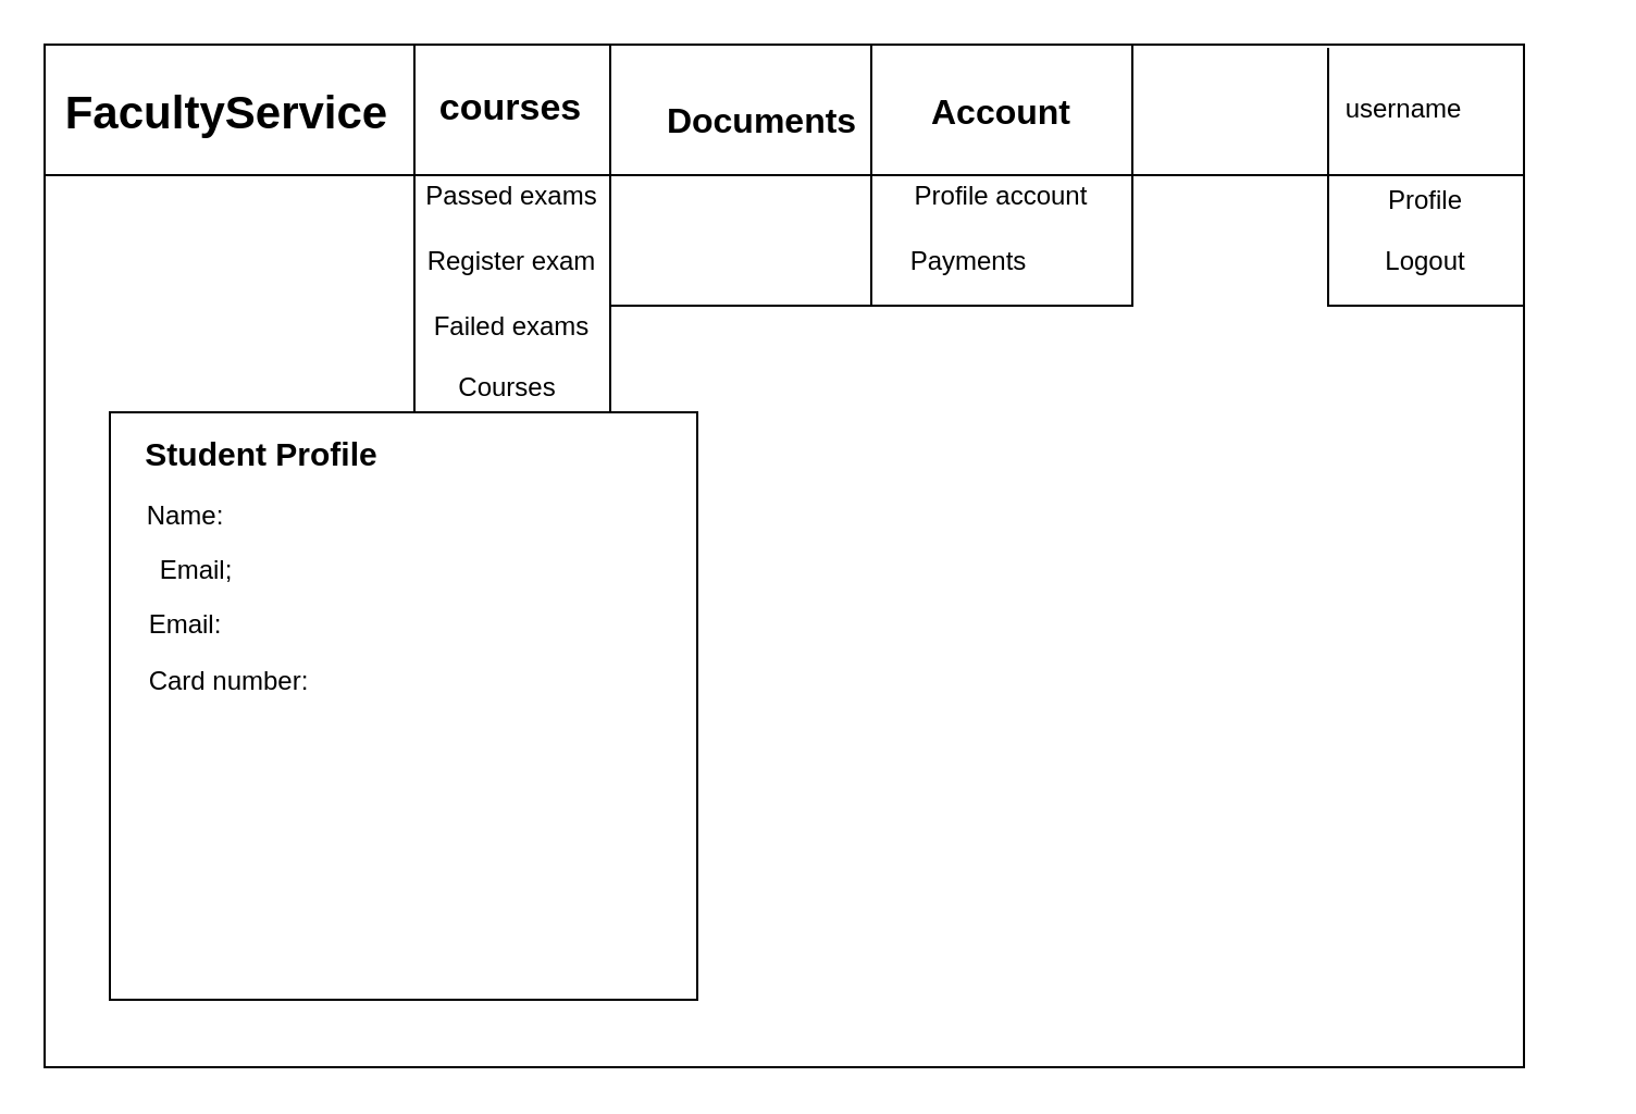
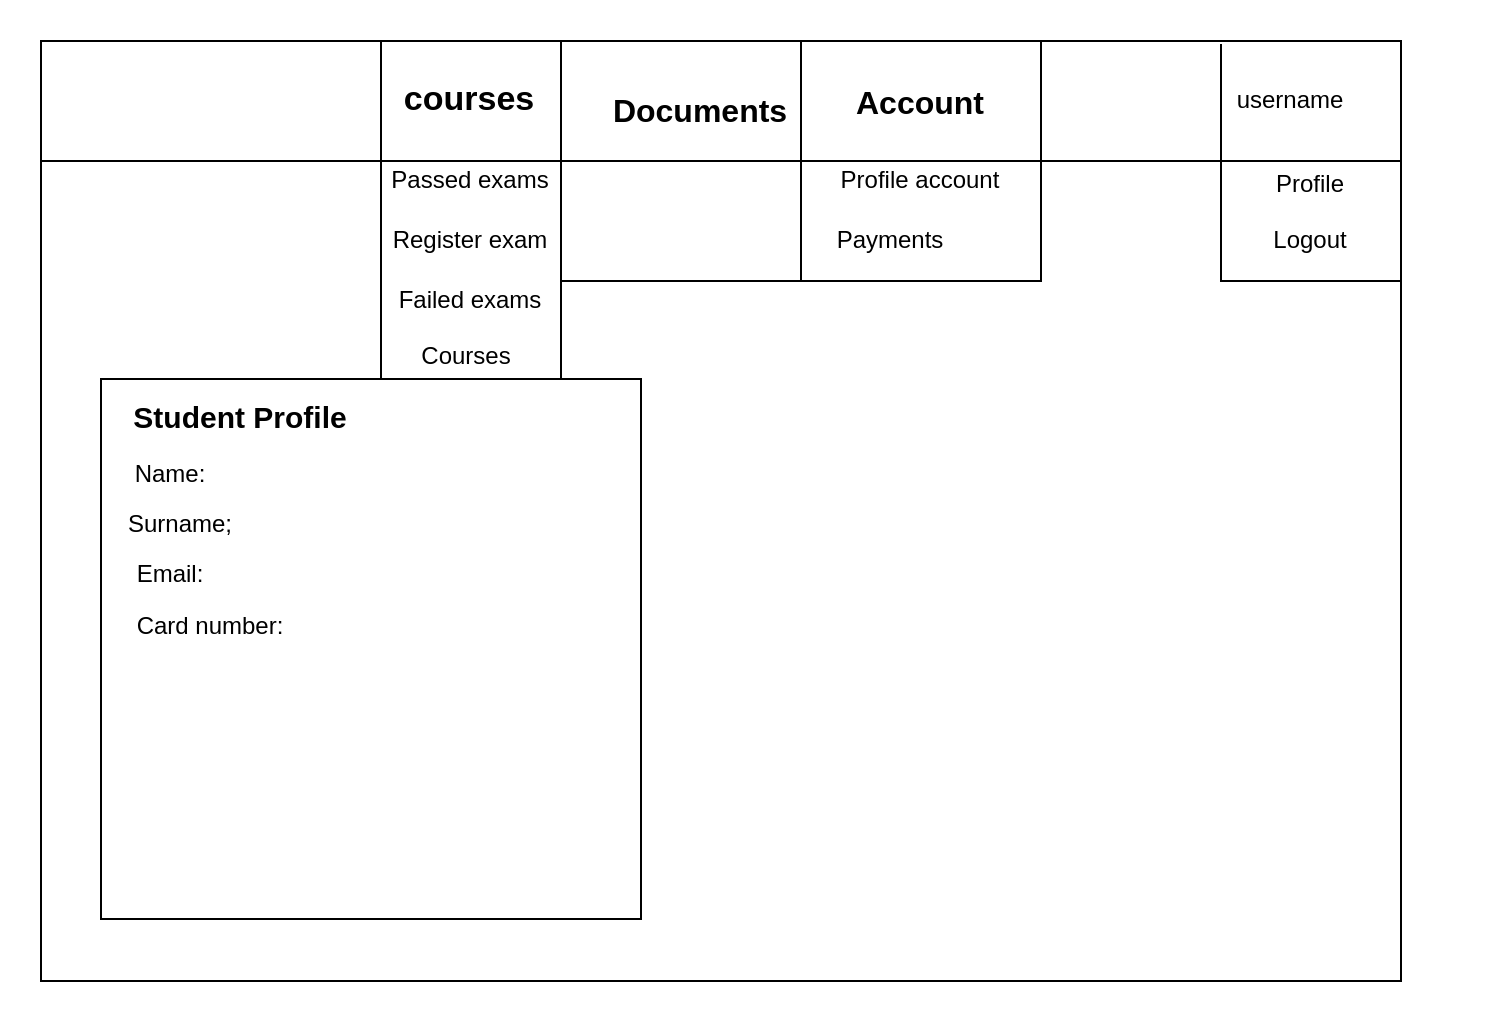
  <mxCell id="0" />
  <mxCell id="1" parent="0" />
  <mxCell id="2" value="" style="rounded=0;whiteSpace=wrap;html=1;" parent="1" vertex="1"><mxGeometry width="680" height="470" as="geometry" x="20" y="20" /></mxCell>
  <mxCell id="3" value="" style="verticalLabelPosition=bottom;verticalAlign=top;html=1;shape=mxgraph.basic.rect;fillColor2=none;strokeWidth=1;size=20;indent=5;" parent="1" vertex="1"><mxGeometry x="400" y="80" width="120" height="60" as="geometry" /></mxCell>
  <mxCell id="4" value="" style="verticalLabelPosition=bottom;verticalAlign=top;html=1;shape=mxgraph.basic.rect;fillColor2=none;strokeWidth=1;size=20;indent=5;" parent="1" vertex="1"><mxGeometry x="280" y="80" width="120" height="60" as="geometry" /></mxCell>
  <mxCell id="5" value="" style="verticalLabelPosition=bottom;verticalAlign=top;html=1;shape=mxgraph.basic.rect;fillColor2=none;strokeWidth=1;size=20;indent=5;" parent="1" vertex="1"><mxGeometry x="190" y="80" width="90" height="110" as="geometry" /></mxCell>
  <mxCell id="6" value="" style="whiteSpace=wrap;html=1;aspect=fixed;" parent="1" vertex="1"><mxGeometry x="50" y="189" width="270" height="270" as="geometry" /></mxCell>
  <mxCell id="7" value="Name:" style="text;html=1;strokeColor=none;fillColor=none;align=center;verticalAlign=middle;whiteSpace=wrap;rounded=0;" parent="1" vertex="1"><mxGeometry x="40" y="227" width="90" height="20" as="geometry" /></mxCell>
  <mxCell id="8" value="&lt;b&gt;&lt;font style=&quot;font-size: 15px&quot;&gt;Student Profile&lt;/font&gt;&lt;/b&gt;" style="text;html=1;strokeColor=none;fillColor=none;align=center;verticalAlign=middle;whiteSpace=wrap;rounded=0;" parent="1" vertex="1"><mxGeometry x="50" y="188" width="140" height="40" as="geometry" /></mxCell>
- <mxCell id="9" value="Email;" style="text;html=1;strokeColor=none;fillColor=none;align=center;verticalAlign=middle;whiteSpace=wrap;rounded=0;" parent="1" vertex="1"><mxGeometry x="70" y="247" width="40" height="30" as="geometry" /></mxCell>
+ <mxCell id="9" value="Surname;" style="text;html=1;strokeColor=none;fillColor=none;align=center;verticalAlign=middle;whiteSpace=wrap;rounded=0;" parent="1" vertex="1"><mxGeometry x="70" y="247" width="40" height="30" as="geometry" /></mxCell>
  <mxCell id="10" value="Email:" style="text;html=1;strokeColor=none;fillColor=none;align=center;verticalAlign=middle;whiteSpace=wrap;rounded=0;" parent="1" vertex="1"><mxGeometry x="65" y="277" width="40" height="20" as="geometry" /></mxCell>
  <mxCell id="11" value="" style="rounded=0;whiteSpace=wrap;html=1;" parent="1" vertex="1"><mxGeometry width="680" height="60" as="geometry" x="20" y="20" /></mxCell>
  <mxCell id="12" value="Profile account" style="text;html=1;strokeColor=none;fillColor=none;align=center;verticalAlign=middle;whiteSpace=wrap;rounded=0;" parent="1" vertex="1"><mxGeometry x="411" y="80" width="98" height="20" as="geometry" /></mxCell>
  <mxCell id="13" value="Passed exams" style="text;html=1;strokeColor=none;fillColor=none;align=center;verticalAlign=middle;whiteSpace=wrap;rounded=0;" parent="1" vertex="1"><mxGeometry x="185" y="80" width="100" height="20" as="geometry" /></mxCell>
  <mxCell id="14" value="" style="endArrow=none;html=1;" parent="1" source="2" target="11" edge="1"><mxGeometry width="50" height="50" relative="1" as="geometry"><mxPoint x="330" y="180" as="sourcePoint" /><mxPoint x="380" y="130" as="targetPoint" /><Array as="points"><mxPoint x="190" y="20" /><mxPoint x="190" y="50" /><mxPoint x="190" y="80" /></Array></mxGeometry></mxCell>
  <mxCell id="15" value="username" style="text;html=1;strokeColor=none;fillColor=none;align=center;verticalAlign=middle;whiteSpace=wrap;rounded=0;" parent="1" vertex="1"><mxGeometry x="625" y="40" width="40" height="20" as="geometry" /></mxCell>
  <mxCell id="16" value="Register exam" style="text;html=1;strokeColor=none;fillColor=none;align=center;verticalAlign=middle;whiteSpace=wrap;rounded=0;" parent="1" vertex="1"><mxGeometry x="190" y="110" width="90" height="20" as="geometry" /></mxCell>
  <mxCell id="17" value="&lt;b&gt;&lt;font style=&quot;font-size: 17px&quot;&gt;courses&lt;/font&gt;&lt;/b&gt;" style="text;html=1;strokeColor=none;fillColor=none;align=center;verticalAlign=middle;whiteSpace=wrap;rounded=0;" parent="1" vertex="1"><mxGeometry x="212.5" y="39" width="42.5" height="21" as="geometry" /></mxCell>
  <mxCell id="18" value="&lt;b&gt;&lt;font style=&quot;font-size: 16px&quot;&gt;Documents&lt;/font&gt;&lt;/b&gt;" style="text;html=1;strokeColor=none;fillColor=none;align=center;verticalAlign=middle;whiteSpace=wrap;rounded=0;" parent="1" vertex="1"><mxGeometry x="330" y="45" width="40" height="20" as="geometry" /></mxCell>
  <mxCell id="19" value="&lt;span style=&quot;font-size: 16px&quot;&gt;&lt;b&gt;Account&lt;/b&gt;&lt;/span&gt;" style="text;html=1;strokeColor=none;fillColor=none;align=center;verticalAlign=middle;whiteSpace=wrap;rounded=0;" parent="1" vertex="1"><mxGeometry x="440" y="40.5" width="40" height="20" as="geometry" /></mxCell>
  <mxCell id="20" value="Payments" style="text;html=1;strokeColor=none;fillColor=none;align=center;verticalAlign=middle;whiteSpace=wrap;rounded=0;" parent="1" vertex="1"><mxGeometry x="425" y="110" width="40" height="20" as="geometry" /></mxCell>
  <mxCell id="21" value="Card number:" style="text;html=1;strokeColor=none;fillColor=none;align=center;verticalAlign=middle;whiteSpace=wrap;rounded=0;" parent="1" vertex="1"><mxGeometry x="65" y="303" width="80" height="20" as="geometry" /></mxCell>
  <mxCell id="22" value="" style="shape=partialRectangle;whiteSpace=wrap;html=1;right=0;top=0;bottom=0;fillColor=none;routingCenterX=-0.5;" parent="1" vertex="1"><mxGeometry x="280" width="120" height="60" as="geometry" y="20" /></mxCell>
  <mxCell id="23" value="" style="shape=partialRectangle;whiteSpace=wrap;html=1;right=0;top=0;bottom=0;fillColor=none;routingCenterX=-0.5;" parent="1" vertex="1"><mxGeometry x="400" y="20.5" width="120" height="61.5" as="geometry" /></mxCell>
  <mxCell id="24" value="" style="verticalLabelPosition=bottom;verticalAlign=top;html=1;shape=mxgraph.basic.rect;fillColor2=none;strokeWidth=1;size=20;indent=5;" parent="1" vertex="1"><mxGeometry x="610" y="80" width="90" height="60" as="geometry" /></mxCell>
- <mxCell id="25" value="&lt;b&gt;&lt;font style=&quot;font-size: 21px&quot;&gt;FacultyService&lt;/font&gt;&lt;/b&gt;" style="text;html=1;strokeColor=none;fillColor=none;align=center;verticalAlign=middle;whiteSpace=wrap;rounded=0;" parent="1" vertex="1"><mxGeometry x="24" y="41.5" width="160" height="19.5" as="geometry" /></mxCell>
  <mxCell id="26" style="edgeStyle=orthogonalEdgeStyle;rounded=0;orthogonalLoop=1;jettySize=auto;html=1;exitX=0.5;exitY=1;exitDx=0;exitDy=0;" parent="1" edge="1"><mxGeometry relative="1" as="geometry"><mxPoint x="340" y="100" as="sourcePoint" /><mxPoint x="340" y="100" as="targetPoint" /></mxGeometry></mxCell>
  <mxCell id="27" value="Profile" style="text;html=1;strokeColor=none;fillColor=none;align=center;verticalAlign=middle;whiteSpace=wrap;rounded=0;" parent="1" vertex="1"><mxGeometry x="635" y="81.5" width="40" height="20" as="geometry" /></mxCell>
  <mxCell id="28" value="Logout" style="text;html=1;strokeColor=none;fillColor=none;align=center;verticalAlign=middle;whiteSpace=wrap;rounded=0;" parent="1" vertex="1"><mxGeometry x="635" y="110" width="40" height="20" as="geometry" /></mxCell>
  <mxCell id="29" value="" style="shape=partialRectangle;whiteSpace=wrap;html=1;top=0;left=0;fillColor=none;" parent="1" vertex="1"><mxGeometry x="400" width="120" height="60" as="geometry" y="20" /></mxCell>
  <mxCell id="30" value="" style="shape=partialRectangle;whiteSpace=wrap;html=1;right=0;top=0;bottom=0;fillColor=none;routingCenterX=-0.5;" parent="1" vertex="1"><mxGeometry x="610" y="22" width="120" height="60" as="geometry" /></mxCell>
  <mxCell id="31" value="Failed exams" style="text;html=1;strokeColor=none;fillColor=none;align=center;verticalAlign=middle;whiteSpace=wrap;rounded=0;" vertex="1" parent="1"><mxGeometry x="195" y="140" width="80" height="20" as="geometry" /></mxCell>
  <mxCell id="32" value="Courses" style="text;html=1;strokeColor=none;fillColor=none;align=center;verticalAlign=middle;whiteSpace=wrap;rounded=0;" vertex="1" parent="1"><mxGeometry x="212.5" y="168" width="40" height="20" as="geometry" /></mxCell>
